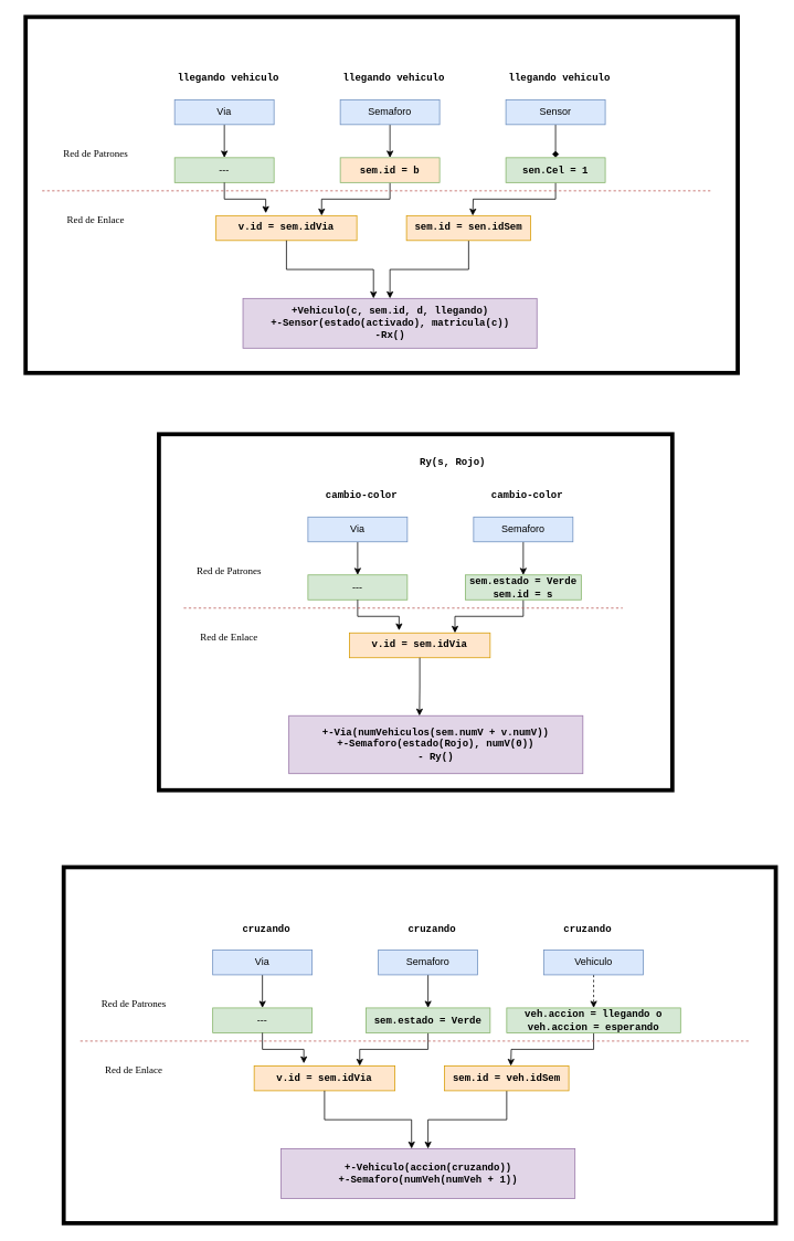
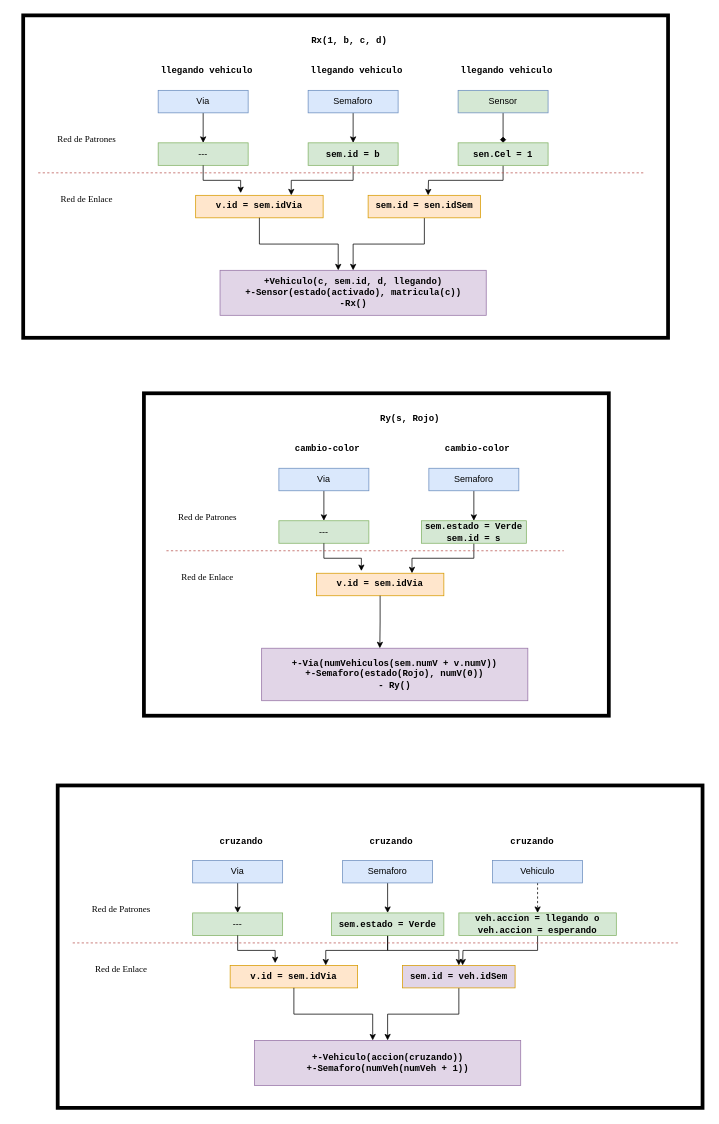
  <mxCell id="0" />
  <mxCell id="1" parent="0" />
  <mxCell id="2" value="" style="rounded=0;whiteSpace=wrap;html=1;align=center;verticalAlign=middle;fontFamily=Courier New;fontSize=12;fontColor=default;fillColor=none;gradientColor=none;strokeWidth=5;" vertex="1" parent="1"><mxGeometry x="30" y="20" width="860" height="430" as="geometry" /></mxCell>
  <mxCell id="3" style="edgeStyle=orthogonalEdgeStyle;rounded=0;orthogonalLoop=1;jettySize=auto;html=1;exitX=0.5;exitY=1;exitDx=0;exitDy=0;entryX=0.5;entryY=0;entryDx=0;entryDy=0;fontFamily=Courier New;fontSize=12;fontColor=default;" edge="1" parent="1" source="4" target="12"><mxGeometry relative="1" as="geometry" /></mxCell>
  <mxCell id="4" value="Via" style="rounded=0;whiteSpace=wrap;html=1;fillColor=#dae8fc;strokeColor=#6c8ebf;" vertex="1" parent="1"><mxGeometry x="210" y="120" width="120" height="30" as="geometry" /></mxCell>
  <mxCell id="5" style="edgeStyle=orthogonalEdgeStyle;rounded=0;orthogonalLoop=1;jettySize=auto;html=1;exitX=0.5;exitY=1;exitDx=0;exitDy=0;entryX=0.5;entryY=0;entryDx=0;entryDy=0;fontFamily=Courier New;fontSize=12;fontColor=default;" edge="1" parent="1" source="6" target="14"><mxGeometry relative="1" as="geometry" /></mxCell>
  <mxCell id="6" value="Semaforo" style="rounded=0;whiteSpace=wrap;html=1;fillColor=#dae8fc;strokeColor=#6c8ebf;" vertex="1" parent="1"><mxGeometry x="410" y="120" width="120" height="30" as="geometry" /></mxCell>
  <mxCell id="7" style="edgeStyle=orthogonalEdgeStyle;rounded=0;orthogonalLoop=1;jettySize=auto;html=1;exitX=0.5;exitY=1;exitDx=0;exitDy=0;entryX=0.5;entryY=0;entryDx=0;entryDy=0;fontFamily=Courier New;fontSize=12;fontColor=default;endArrow=diamond;" edge="1" parent="1" source="8" target="16"><mxGeometry relative="1" as="geometry" /></mxCell>
- <mxCell id="8" value="Sensor" style="rounded=0;whiteSpace=wrap;html=1;fillColor=#dae8fc;strokeColor=#6c8ebf;" vertex="1" parent="1"><mxGeometry x="610" y="120" width="120" height="30" as="geometry" /></mxCell>
+ <mxCell id="8" value="Sensor" style="rounded=0;whiteSpace=wrap;html=1;fillColor=#d5e8d4;strokeColor=#6c8ebf;" vertex="1" parent="1"><mxGeometry x="610" y="120" width="120" height="30" as="geometry" /></mxCell>
  <mxCell id="9" value="&lt;b&gt;llegando vehiculo&lt;/b&gt;" style="text;html=1;strokeColor=none;fillColor=none;align=center;verticalAlign=middle;whiteSpace=wrap;rounded=0;fontFamily=Courier New;" vertex="1" parent="1"><mxGeometry x="200" y="80" width="150" height="30" as="geometry" /></mxCell>
  <mxCell id="10" value="&lt;b&gt;llegando vehiculo&lt;/b&gt;" style="text;html=1;strokeColor=none;fillColor=none;align=center;verticalAlign=middle;whiteSpace=wrap;rounded=0;fontFamily=Courier New;" vertex="1" parent="1"><mxGeometry x="400" y="80" width="150" height="30" as="geometry" /></mxCell>
  <mxCell id="11" value="&lt;b&gt;llegando vehiculo&lt;/b&gt;" style="text;html=1;strokeColor=none;fillColor=none;align=center;verticalAlign=middle;whiteSpace=wrap;rounded=0;fontFamily=Courier New;" vertex="1" parent="1"><mxGeometry x="600" y="80" width="150" height="30" as="geometry" /></mxCell>
  <mxCell id="12" value="---" style="rounded=0;whiteSpace=wrap;html=1;fillColor=#d5e8d4;strokeColor=#82b366;" vertex="1" parent="1"><mxGeometry x="210" y="190" width="120" height="30" as="geometry" /></mxCell>
  <mxCell id="13" style="edgeStyle=orthogonalEdgeStyle;rounded=0;orthogonalLoop=1;jettySize=auto;html=1;exitX=0.5;exitY=1;exitDx=0;exitDy=0;entryX=0.75;entryY=0;entryDx=0;entryDy=0;fontFamily=Courier New;fontSize=12;fontColor=default;" edge="1" parent="1" source="14" target="20"><mxGeometry relative="1" as="geometry" /></mxCell>
- <mxCell id="14" value="&lt;font face=&quot;Courier New&quot;&gt;&lt;b&gt;sem.id = b&lt;/b&gt;&lt;/font&gt;" style="rounded=0;whiteSpace=wrap;html=1;fillColor=#ffe6cc;strokeColor=#82b366;" vertex="1" parent="1"><mxGeometry x="410" y="190" width="120" height="30" as="geometry" /></mxCell>
+ <mxCell id="14" value="&lt;font face=&quot;Courier New&quot;&gt;&lt;b&gt;sem.id = b&lt;/b&gt;&lt;/font&gt;" style="rounded=0;whiteSpace=wrap;html=1;fillColor=#d5e8d4;strokeColor=#82b366;" vertex="1" parent="1"><mxGeometry x="410" y="190" width="120" height="30" as="geometry" /></mxCell>
  <mxCell id="15" style="edgeStyle=orthogonalEdgeStyle;rounded=0;orthogonalLoop=1;jettySize=auto;html=1;exitX=0.5;exitY=1;exitDx=0;exitDy=0;fontFamily=Courier New;fontSize=12;fontColor=default;" edge="1" parent="1" source="16"><mxGeometry relative="1" as="geometry"><mxPoint x="570" y="260" as="targetPoint" /></mxGeometry></mxCell>
  <mxCell id="16" value="&lt;font face=&quot;Courier New&quot;&gt;&lt;b&gt;sen.Cel = 1&lt;br&gt;&lt;/b&gt;&lt;/font&gt;" style="rounded=0;whiteSpace=wrap;html=1;fillColor=#d5e8d4;strokeColor=#82b366;" vertex="1" parent="1"><mxGeometry x="610" y="190" width="120" height="30" as="geometry" /></mxCell>
+ <mxCell id="17" value="&lt;b&gt;Rx(1, b, c, d)&lt;/b&gt;" style="text;html=1;strokeColor=none;fillColor=none;align=center;verticalAlign=middle;whiteSpace=wrap;rounded=0;fontFamily=Courier New;" vertex="1" parent="1"><mxGeometry x="390" y="40" width="150" height="30" as="geometry" /></mxCell>
  <mxCell id="18" style="edgeStyle=orthogonalEdgeStyle;rounded=0;orthogonalLoop=1;jettySize=auto;html=1;exitX=0.5;exitY=1;exitDx=0;exitDy=0;fontFamily=Courier New;fontSize=12;fontColor=default;" edge="1" parent="1" source="19" target="23"><mxGeometry relative="1" as="geometry" /></mxCell>
  <mxCell id="19" value="&lt;b style=&quot;border-color: var(--border-color);&quot;&gt;sem.id =&amp;nbsp;&lt;/b&gt;&lt;b&gt;sen.idSem&lt;/b&gt;" style="rounded=0;whiteSpace=wrap;html=1;align=center;verticalAlign=middle;fontFamily=Courier New;fontSize=12;fillColor=#ffe6cc;strokeColor=#d79b00;" vertex="1" parent="1"><mxGeometry x="490" y="260" width="150" height="30" as="geometry" /></mxCell>
  <mxCell id="20" value="&lt;b&gt;v.id = sem.idVia&lt;/b&gt;" style="rounded=0;whiteSpace=wrap;html=1;align=center;verticalAlign=middle;fontFamily=Courier New;fontSize=12;fillColor=#ffe6cc;strokeColor=#d79b00;" vertex="1" parent="1"><mxGeometry x="260" y="260" width="170" height="30" as="geometry" /></mxCell>
  <mxCell id="21" style="edgeStyle=orthogonalEdgeStyle;rounded=0;orthogonalLoop=1;jettySize=auto;html=1;exitX=0.5;exitY=1;exitDx=0;exitDy=0;entryX=0.353;entryY=-0.1;entryDx=0;entryDy=0;entryPerimeter=0;fontFamily=Courier New;fontSize=12;fontColor=default;" edge="1" parent="1" source="12" target="20"><mxGeometry relative="1" as="geometry" /></mxCell>
  <mxCell id="22" value="" style="endArrow=none;dashed=1;html=1;rounded=0;fontFamily=Courier New;fontSize=12;fontColor=default;fillColor=#f8cecc;strokeColor=#b85450;" edge="1" parent="1"><mxGeometry width="50" height="50" relative="1" as="geometry"><mxPoint x="50" y="230" as="sourcePoint" /><mxPoint x="860" y="230" as="targetPoint" /></mxGeometry></mxCell>
  <mxCell id="23" value="&lt;b&gt;+Vehiculo(c, sem.id, d, llegando)&lt;br&gt;+-Sensor(estado(activado), matricula(c))&lt;br&gt;-Rx()&lt;br&gt;&lt;/b&gt;" style="rounded=0;whiteSpace=wrap;html=1;align=center;verticalAlign=middle;fontFamily=Courier New;fontSize=12;fillColor=#e1d5e7;strokeColor=#9673a6;" vertex="1" parent="1"><mxGeometry x="292.5" y="360" width="355" height="60" as="geometry" /></mxCell>
  <mxCell id="24" style="edgeStyle=orthogonalEdgeStyle;rounded=0;orthogonalLoop=1;jettySize=auto;html=1;exitX=0.5;exitY=1;exitDx=0;exitDy=0;entryX=0.444;entryY=0;entryDx=0;entryDy=0;entryPerimeter=0;fontFamily=Courier New;fontSize=12;fontColor=default;" edge="1" parent="1" source="20" target="23"><mxGeometry relative="1" as="geometry" /></mxCell>
  <mxCell id="25" value="&lt;font face=&quot;Verdana&quot;&gt;Red de Enlace&lt;/font&gt;" style="text;html=1;strokeColor=none;fillColor=none;align=center;verticalAlign=middle;whiteSpace=wrap;rounded=0;fontSize=12;fontFamily=Courier New;fontColor=default;" vertex="1" parent="1"><mxGeometry x="20" y="250" width="190" height="30" as="geometry" /></mxCell>
  <mxCell id="26" value="&lt;font face=&quot;Verdana&quot;&gt;Red de Patrones&lt;/font&gt;" style="text;html=1;strokeColor=none;fillColor=none;align=center;verticalAlign=middle;whiteSpace=wrap;rounded=0;fontSize=12;fontFamily=Courier New;fontColor=default;" vertex="1" parent="1"><mxGeometry x="20" y="170" width="190" height="30" as="geometry" /></mxCell>
  <mxCell id="27" value="" style="rounded=0;whiteSpace=wrap;html=1;align=center;verticalAlign=middle;fontFamily=Courier New;fontSize=12;fontColor=default;fillColor=none;gradientColor=none;strokeWidth=5;" vertex="1" parent="1"><mxGeometry x="191" y="524" width="620" height="430" as="geometry" /></mxCell>
  <mxCell id="28" style="edgeStyle=orthogonalEdgeStyle;rounded=0;orthogonalLoop=1;jettySize=auto;html=1;exitX=0.5;exitY=1;exitDx=0;exitDy=0;entryX=0.5;entryY=0;entryDx=0;entryDy=0;fontFamily=Courier New;fontSize=12;fontColor=default;" edge="1" parent="1" source="29" target="34"><mxGeometry relative="1" as="geometry" /></mxCell>
  <mxCell id="29" value="Via" style="rounded=0;whiteSpace=wrap;html=1;fillColor=#dae8fc;strokeColor=#6c8ebf;" vertex="1" parent="1"><mxGeometry x="371" y="624" width="120" height="30" as="geometry" /></mxCell>
  <mxCell id="30" style="edgeStyle=orthogonalEdgeStyle;rounded=0;orthogonalLoop=1;jettySize=auto;html=1;exitX=0.5;exitY=1;exitDx=0;exitDy=0;entryX=0.5;entryY=0;entryDx=0;entryDy=0;fontFamily=Courier New;fontSize=12;fontColor=default;" edge="1" parent="1" source="31" target="36"><mxGeometry relative="1" as="geometry" /></mxCell>
  <mxCell id="31" value="Semaforo" style="rounded=0;whiteSpace=wrap;html=1;fillColor=#dae8fc;strokeColor=#6c8ebf;" vertex="1" parent="1"><mxGeometry x="571" y="624" width="120" height="30" as="geometry" /></mxCell>
  <mxCell id="32" value="&lt;b&gt;cambio-color&lt;/b&gt;" style="text;html=1;strokeColor=none;fillColor=none;align=center;verticalAlign=middle;whiteSpace=wrap;rounded=0;fontFamily=Courier New;" vertex="1" parent="1"><mxGeometry x="361" y="584" width="150" height="30" as="geometry" /></mxCell>
  <mxCell id="33" value="&lt;b style=&quot;border-color: var(--border-color);&quot;&gt;cambio-color&lt;/b&gt;" style="text;html=1;strokeColor=none;fillColor=none;align=center;verticalAlign=middle;whiteSpace=wrap;rounded=0;fontFamily=Courier New;" vertex="1" parent="1"><mxGeometry x="561" y="584" width="150" height="30" as="geometry" /></mxCell>
  <mxCell id="34" value="---" style="rounded=0;whiteSpace=wrap;html=1;fillColor=#d5e8d4;strokeColor=#82b366;" vertex="1" parent="1"><mxGeometry x="371" y="694" width="120" height="30" as="geometry" /></mxCell>
  <mxCell id="35" style="edgeStyle=orthogonalEdgeStyle;rounded=0;orthogonalLoop=1;jettySize=auto;html=1;exitX=0.5;exitY=1;exitDx=0;exitDy=0;entryX=0.75;entryY=0;entryDx=0;entryDy=0;fontFamily=Courier New;fontSize=12;fontColor=default;" edge="1" parent="1" source="36" target="38"><mxGeometry relative="1" as="geometry" /></mxCell>
  <mxCell id="36" value="&lt;font face=&quot;Courier New&quot;&gt;&lt;b&gt;sem.estado = Verde&lt;br&gt;sem.id = s&lt;br&gt;&lt;/b&gt;&lt;/font&gt;" style="rounded=0;whiteSpace=wrap;html=1;fillColor=#d5e8d4;strokeColor=#82b366;" vertex="1" parent="1"><mxGeometry x="561" y="694" width="140" height="30" as="geometry" /></mxCell>
  <mxCell id="37" value="&lt;b&gt;Ry(s, Rojo)&lt;/b&gt;" style="text;html=1;strokeColor=none;fillColor=none;align=center;verticalAlign=middle;whiteSpace=wrap;rounded=0;fontFamily=Courier New;" vertex="1" parent="1"><mxGeometry x="471" y="544" width="150" height="30" as="geometry" /></mxCell>
  <mxCell id="38" value="&lt;b&gt;v.id = sem.idVia&lt;/b&gt;" style="rounded=0;whiteSpace=wrap;html=1;align=center;verticalAlign=middle;fontFamily=Courier New;fontSize=12;fillColor=#ffe6cc;strokeColor=#d79b00;" vertex="1" parent="1"><mxGeometry x="421" y="764" width="170" height="30" as="geometry" /></mxCell>
  <mxCell id="39" style="edgeStyle=orthogonalEdgeStyle;rounded=0;orthogonalLoop=1;jettySize=auto;html=1;exitX=0.5;exitY=1;exitDx=0;exitDy=0;entryX=0.353;entryY=-0.1;entryDx=0;entryDy=0;entryPerimeter=0;fontFamily=Courier New;fontSize=12;fontColor=default;" edge="1" parent="1" source="34" target="38"><mxGeometry relative="1" as="geometry" /></mxCell>
  <mxCell id="40" value="" style="endArrow=none;dashed=1;html=1;rounded=0;fontFamily=Courier New;fontSize=12;fontColor=default;fillColor=#f8cecc;strokeColor=#b85450;" edge="1" parent="1"><mxGeometry width="50" height="50" relative="1" as="geometry"><mxPoint x="221" y="734" as="sourcePoint" /><mxPoint x="751" y="734" as="targetPoint" /></mxGeometry></mxCell>
  <mxCell id="41" value="&lt;b&gt;+-Via(numVehiculos(sem.numV + v.numV))&lt;br&gt;+-Semaforo(estado(Rojo), numV(0))&lt;br&gt;- Ry()&lt;br&gt;&lt;/b&gt;" style="rounded=0;whiteSpace=wrap;html=1;align=center;verticalAlign=middle;fontFamily=Courier New;fontSize=12;fillColor=#e1d5e7;strokeColor=#9673a6;" vertex="1" parent="1"><mxGeometry x="348" y="864" width="355" height="70" as="geometry" /></mxCell>
  <mxCell id="42" style="edgeStyle=orthogonalEdgeStyle;rounded=0;orthogonalLoop=1;jettySize=auto;html=1;exitX=0.5;exitY=1;exitDx=0;exitDy=0;entryX=0.444;entryY=0;entryDx=0;entryDy=0;entryPerimeter=0;fontFamily=Courier New;fontSize=12;fontColor=default;" edge="1" parent="1" source="38" target="41"><mxGeometry relative="1" as="geometry" /></mxCell>
  <mxCell id="43" value="&lt;font face=&quot;Verdana&quot;&gt;Red de Enlace&lt;/font&gt;" style="text;html=1;strokeColor=none;fillColor=none;align=center;verticalAlign=middle;whiteSpace=wrap;rounded=0;fontSize=12;fontFamily=Courier New;fontColor=default;" vertex="1" parent="1"><mxGeometry x="181" y="754" width="190" height="30" as="geometry" /></mxCell>
  <mxCell id="44" value="&lt;font face=&quot;Verdana&quot;&gt;Red de Patrones&lt;/font&gt;" style="text;html=1;strokeColor=none;fillColor=none;align=center;verticalAlign=middle;whiteSpace=wrap;rounded=0;fontSize=12;fontFamily=Courier New;fontColor=default;" vertex="1" parent="1"><mxGeometry x="181" y="674" width="190" height="30" as="geometry" /></mxCell>
  <mxCell id="45" value="" style="rounded=0;whiteSpace=wrap;html=1;align=center;verticalAlign=middle;fontFamily=Courier New;fontSize=12;fontColor=default;fillColor=none;gradientColor=none;strokeWidth=5;" vertex="1" parent="1"><mxGeometry x="76" y="1047" width="860" height="430" as="geometry" /></mxCell>
  <mxCell id="46" style="edgeStyle=orthogonalEdgeStyle;rounded=0;orthogonalLoop=1;jettySize=auto;html=1;exitX=0.5;exitY=1;exitDx=0;exitDy=0;entryX=0.5;entryY=0;entryDx=0;entryDy=0;fontFamily=Courier New;fontSize=12;fontColor=default;" edge="1" parent="1" source="47" target="53"><mxGeometry relative="1" as="geometry" /></mxCell>
  <mxCell id="47" value="Via" style="rounded=0;whiteSpace=wrap;html=1;fillColor=#dae8fc;strokeColor=#6c8ebf;" vertex="1" parent="1"><mxGeometry x="256" y="1147" width="120" height="30" as="geometry" /></mxCell>
  <mxCell id="48" style="edgeStyle=orthogonalEdgeStyle;rounded=0;orthogonalLoop=1;jettySize=auto;html=1;exitX=0.5;exitY=1;exitDx=0;exitDy=0;entryX=0.5;entryY=0;entryDx=0;entryDy=0;fontFamily=Courier New;fontSize=12;fontColor=default;" edge="1" parent="1" source="49" target="56"><mxGeometry relative="1" as="geometry" /></mxCell>
  <mxCell id="49" value="Semaforo" style="rounded=0;whiteSpace=wrap;html=1;fillColor=#dae8fc;strokeColor=#6c8ebf;" vertex="1" parent="1"><mxGeometry x="456" y="1147" width="120" height="30" as="geometry" /></mxCell>
  <mxCell id="50" style="edgeStyle=orthogonalEdgeStyle;rounded=0;orthogonalLoop=1;jettySize=auto;html=1;exitX=0.5;exitY=1;exitDx=0;exitDy=0;entryX=0.5;entryY=0;entryDx=0;entryDy=0;fontFamily=Courier New;fontSize=12;fontColor=default;dashed=1;" edge="1" parent="1" source="51" target="58"><mxGeometry relative="1" as="geometry" /></mxCell>
  <mxCell id="51" value="Vehiculo" style="rounded=0;whiteSpace=wrap;html=1;fillColor=#dae8fc;strokeColor=#6c8ebf;" vertex="1" parent="1"><mxGeometry x="656" y="1147" width="120" height="30" as="geometry" /></mxCell>
  <mxCell id="52" value="&lt;b&gt;cruzando&lt;/b&gt;" style="text;html=1;strokeColor=none;fillColor=none;align=center;verticalAlign=middle;whiteSpace=wrap;rounded=0;fontFamily=Courier New;" vertex="1" parent="1"><mxGeometry x="246" y="1107" width="150" height="30" as="geometry" /></mxCell>
  <mxCell id="53" value="---" style="rounded=0;whiteSpace=wrap;html=1;fillColor=#d5e8d4;strokeColor=#82b366;" vertex="1" parent="1"><mxGeometry x="256" y="1217" width="120" height="30" as="geometry" /></mxCell>
+ <mxCell id="54" style="edgeStyle=orthogonalEdgeStyle;rounded=0;orthogonalLoop=1;jettySize=auto;html=1;exitX=0.5;exitY=1;exitDx=0;exitDy=0;entryX=0.5;entryY=0;entryDx=0;entryDy=0;fontFamily=Courier New;fontSize=12;fontColor=default;" edge="1" parent="1" source="56" target="60"><mxGeometry relative="1" as="geometry" /></mxCell>
  <mxCell id="55" style="edgeStyle=orthogonalEdgeStyle;rounded=0;orthogonalLoop=1;jettySize=auto;html=1;exitX=0.5;exitY=1;exitDx=0;exitDy=0;entryX=0.75;entryY=0;entryDx=0;entryDy=0;fontFamily=Courier New;fontSize=12;fontColor=default;" edge="1" parent="1" source="56" target="61"><mxGeometry relative="1" as="geometry" /></mxCell>
  <mxCell id="56" value="&lt;font face=&quot;Courier New&quot;&gt;&lt;b&gt;sem.estado = Verde&lt;/b&gt;&lt;/font&gt;" style="rounded=0;whiteSpace=wrap;html=1;fillColor=#d5e8d4;strokeColor=#82b366;" vertex="1" parent="1"><mxGeometry x="441" y="1217" width="150" height="30" as="geometry" /></mxCell>
  <mxCell id="57" style="edgeStyle=orthogonalEdgeStyle;rounded=0;orthogonalLoop=1;jettySize=auto;html=1;exitX=0.5;exitY=1;exitDx=0;exitDy=0;fontFamily=Courier New;fontSize=12;fontColor=default;" edge="1" parent="1" source="58"><mxGeometry relative="1" as="geometry"><mxPoint x="616" y="1287" as="targetPoint" /></mxGeometry></mxCell>
  <mxCell id="58" value="&lt;font face=&quot;Courier New&quot;&gt;&lt;b&gt;veh.accion = llegando o veh.accion = esperando&lt;br&gt;&lt;/b&gt;&lt;/font&gt;" style="rounded=0;whiteSpace=wrap;html=1;fillColor=#d5e8d4;strokeColor=#82b366;" vertex="1" parent="1"><mxGeometry x="611" y="1217" width="210" height="30" as="geometry" /></mxCell>
  <mxCell id="59" style="edgeStyle=orthogonalEdgeStyle;rounded=0;orthogonalLoop=1;jettySize=auto;html=1;exitX=0.5;exitY=1;exitDx=0;exitDy=0;fontFamily=Courier New;fontSize=12;fontColor=default;" edge="1" parent="1" source="60" target="64"><mxGeometry relative="1" as="geometry" /></mxCell>
- <mxCell id="60" value="&lt;b style=&quot;border-color: var(--border-color);&quot;&gt;sem.id =&amp;nbsp;&lt;/b&gt;&lt;b&gt;veh.idSem&lt;/b&gt;" style="rounded=0;whiteSpace=wrap;html=1;align=center;verticalAlign=middle;fontFamily=Courier New;fontSize=12;fillColor=#ffe6cc;strokeColor=#d79b00;" vertex="1" parent="1"><mxGeometry x="536" y="1287" width="150" height="30" as="geometry" /></mxCell>
+ <mxCell id="60" value="&lt;b style=&quot;border-color: var(--border-color);&quot;&gt;sem.id =&amp;nbsp;&lt;/b&gt;&lt;b&gt;veh.idSem&lt;/b&gt;" style="rounded=0;whiteSpace=wrap;html=1;align=center;verticalAlign=middle;fontFamily=Courier New;fontSize=12;fillColor=#e1d5e7;strokeColor=#d79b00;" vertex="1" parent="1"><mxGeometry x="536" y="1287" width="150" height="30" as="geometry" /></mxCell>
  <mxCell id="61" value="&lt;b&gt;v.id = sem.idVia&lt;/b&gt;" style="rounded=0;whiteSpace=wrap;html=1;align=center;verticalAlign=middle;fontFamily=Courier New;fontSize=12;fillColor=#ffe6cc;strokeColor=#d79b00;" vertex="1" parent="1"><mxGeometry x="306" y="1287" width="170" height="30" as="geometry" /></mxCell>
  <mxCell id="62" style="edgeStyle=orthogonalEdgeStyle;rounded=0;orthogonalLoop=1;jettySize=auto;html=1;exitX=0.5;exitY=1;exitDx=0;exitDy=0;entryX=0.353;entryY=-0.1;entryDx=0;entryDy=0;entryPerimeter=0;fontFamily=Courier New;fontSize=12;fontColor=default;" edge="1" parent="1" source="53" target="61"><mxGeometry relative="1" as="geometry" /></mxCell>
  <mxCell id="63" value="" style="endArrow=none;dashed=1;html=1;rounded=0;fontFamily=Courier New;fontSize=12;fontColor=default;fillColor=#f8cecc;strokeColor=#b85450;" edge="1" parent="1"><mxGeometry width="50" height="50" relative="1" as="geometry"><mxPoint x="96" y="1257" as="sourcePoint" /><mxPoint x="906" y="1257" as="targetPoint" /></mxGeometry></mxCell>
  <mxCell id="64" value="&lt;b&gt;+-Vehiculo(accion(cruzando))&lt;br&gt;+-Semaforo(numVeh(numVeh + 1))&lt;br&gt;&lt;/b&gt;" style="rounded=0;whiteSpace=wrap;html=1;align=center;verticalAlign=middle;fontFamily=Courier New;fontSize=12;fillColor=#e1d5e7;strokeColor=#9673a6;" vertex="1" parent="1"><mxGeometry x="338.5" y="1387" width="355" height="60" as="geometry" /></mxCell>
  <mxCell id="65" style="edgeStyle=orthogonalEdgeStyle;rounded=0;orthogonalLoop=1;jettySize=auto;html=1;exitX=0.5;exitY=1;exitDx=0;exitDy=0;entryX=0.444;entryY=0;entryDx=0;entryDy=0;entryPerimeter=0;fontFamily=Courier New;fontSize=12;fontColor=default;" edge="1" parent="1" source="61" target="64"><mxGeometry relative="1" as="geometry" /></mxCell>
  <mxCell id="66" value="&lt;font face=&quot;Verdana&quot;&gt;Red de Enlace&lt;/font&gt;" style="text;html=1;strokeColor=none;fillColor=none;align=center;verticalAlign=middle;whiteSpace=wrap;rounded=0;fontSize=12;fontFamily=Courier New;fontColor=default;" vertex="1" parent="1"><mxGeometry x="66" y="1277" width="190" height="30" as="geometry" /></mxCell>
  <mxCell id="67" value="&lt;font face=&quot;Verdana&quot;&gt;Red de Patrones&lt;/font&gt;" style="text;html=1;strokeColor=none;fillColor=none;align=center;verticalAlign=middle;whiteSpace=wrap;rounded=0;fontSize=12;fontFamily=Courier New;fontColor=default;" vertex="1" parent="1"><mxGeometry x="66" y="1197" width="190" height="30" as="geometry" /></mxCell>
  <mxCell id="68" value="&lt;b&gt;cruzando&lt;/b&gt;" style="text;html=1;strokeColor=none;fillColor=none;align=center;verticalAlign=middle;whiteSpace=wrap;rounded=0;fontFamily=Courier New;" vertex="1" parent="1"><mxGeometry x="446" y="1107" width="150" height="30" as="geometry" /></mxCell>
  <mxCell id="69" value="&lt;b&gt;cruzando&lt;/b&gt;" style="text;html=1;strokeColor=none;fillColor=none;align=center;verticalAlign=middle;whiteSpace=wrap;rounded=0;fontFamily=Courier New;" vertex="1" parent="1"><mxGeometry x="633.5" y="1107" width="150" height="30" as="geometry" /></mxCell>
